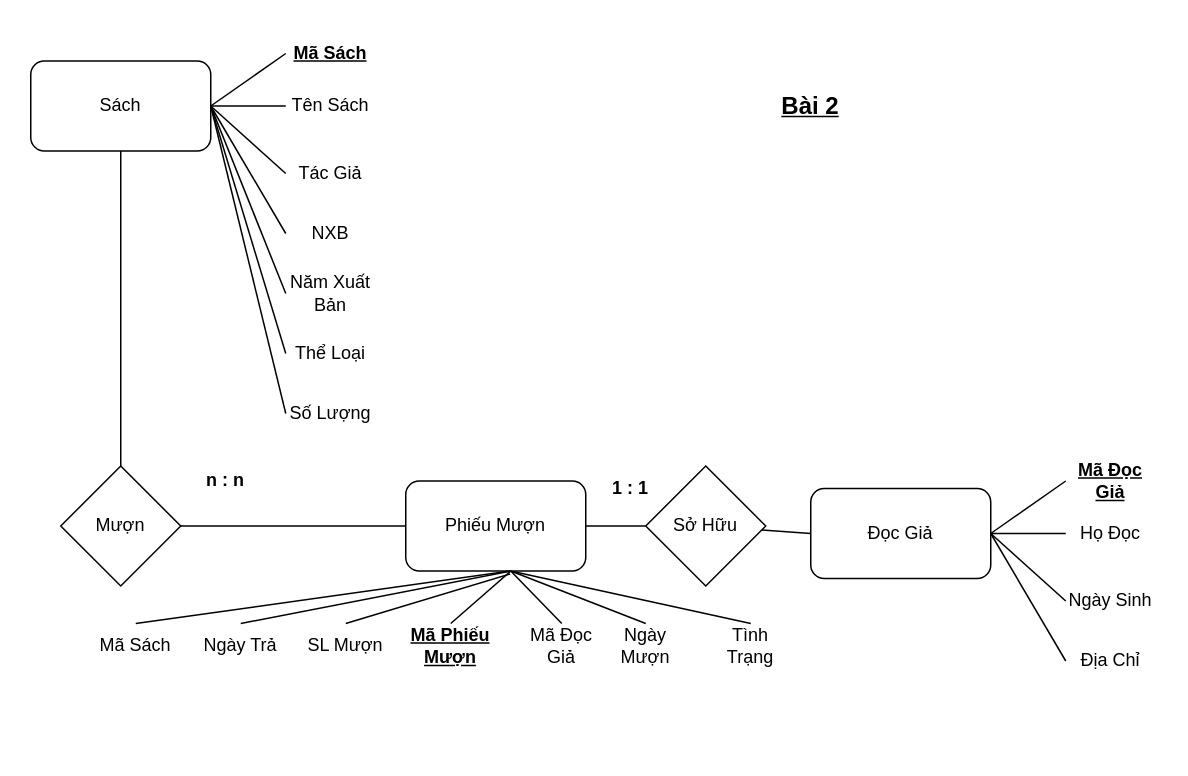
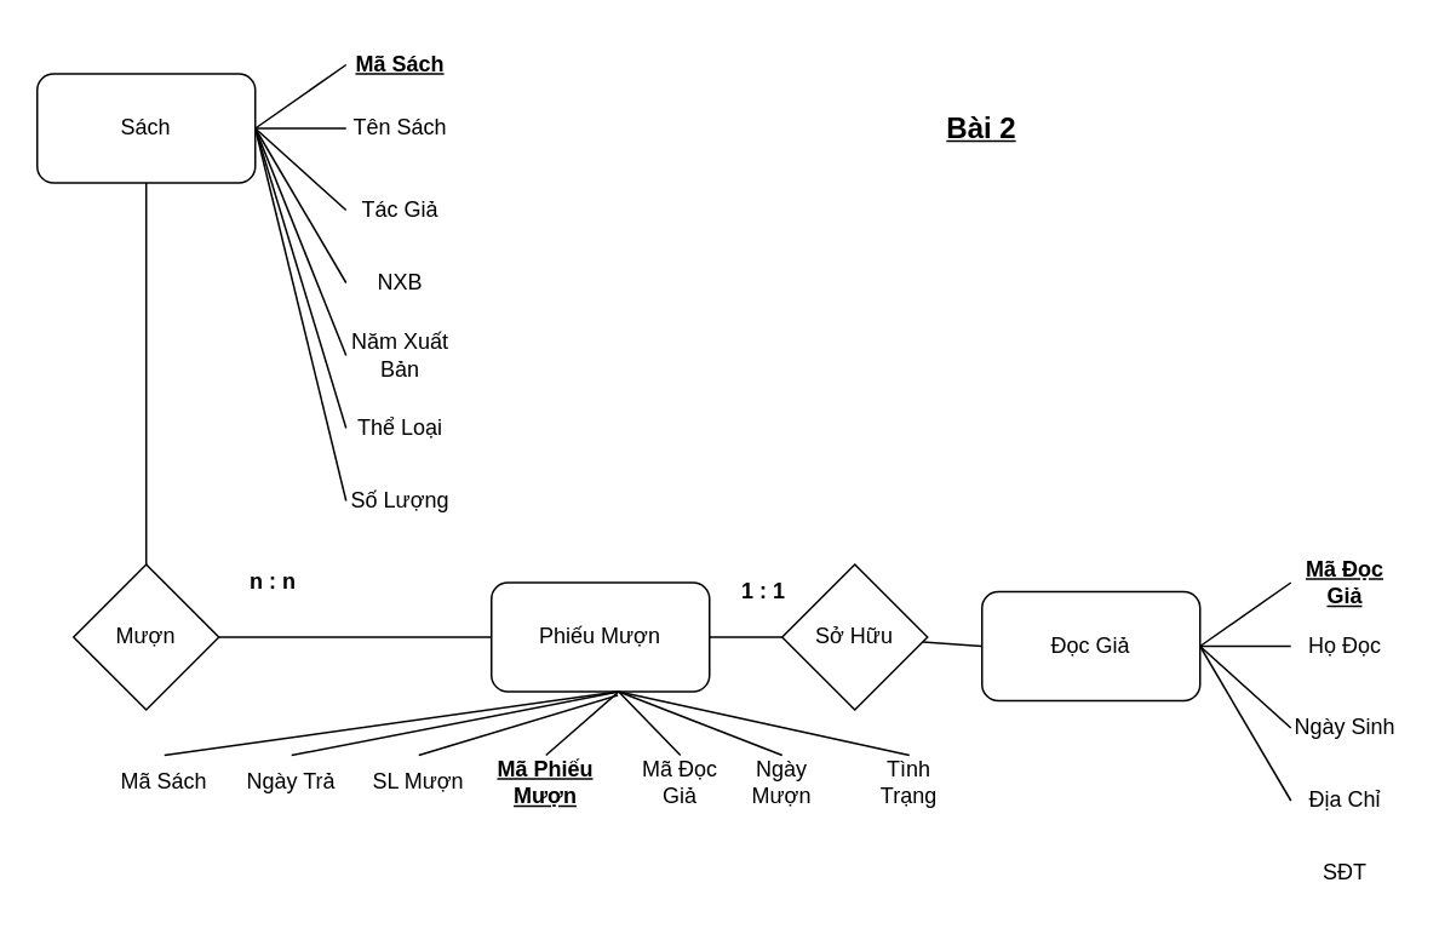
  <mxCell id="0" />
  <mxCell id="1" parent="0" />
  <mxCell id="2" value="Sách" style="rounded=1;whiteSpace=wrap;html=1;" vertex="1" parent="1"><mxGeometry x="20" y="40" width="120" height="60" as="geometry" /></mxCell>
  <mxCell id="3" value="&lt;b&gt;&lt;u&gt;Mã Sách&lt;/u&gt;&lt;/b&gt;" style="text;html=1;align=center;verticalAlign=middle;whiteSpace=wrap;rounded=0;" vertex="1" parent="1"><mxGeometry x="190" y="20" width="60" height="30" as="geometry" /></mxCell>
  <mxCell id="4" value="Tên Sách" style="text;html=1;align=center;verticalAlign=middle;whiteSpace=wrap;rounded=0;" vertex="1" parent="1"><mxGeometry x="190" y="55" width="60" height="30" as="geometry" /></mxCell>
  <mxCell id="5" value="Tác Giả" style="text;html=1;align=center;verticalAlign=middle;whiteSpace=wrap;rounded=0;" vertex="1" parent="1"><mxGeometry x="190" y="100" width="60" height="30" as="geometry" /></mxCell>
  <mxCell id="6" value="NXB" style="text;html=1;align=center;verticalAlign=middle;whiteSpace=wrap;rounded=0;" vertex="1" parent="1"><mxGeometry x="190" y="140" width="60" height="30" as="geometry" /></mxCell>
  <mxCell id="7" value="Năm Xuất Bản" style="text;html=1;align=center;verticalAlign=middle;whiteSpace=wrap;rounded=0;" vertex="1" parent="1"><mxGeometry x="190" y="180" width="60" height="30" as="geometry" /></mxCell>
  <mxCell id="8" value="Thể Loại" style="text;html=1;align=center;verticalAlign=middle;whiteSpace=wrap;rounded=0;" vertex="1" parent="1"><mxGeometry x="190" y="220" width="60" height="30" as="geometry" /></mxCell>
  <mxCell id="9" value="Số Lượng" style="text;html=1;align=center;verticalAlign=middle;whiteSpace=wrap;rounded=0;" vertex="1" parent="1"><mxGeometry x="190" y="260" width="60" height="30" as="geometry" /></mxCell>
  <mxCell id="10" value="" style="endArrow=none;html=1;rounded=0;entryX=0;entryY=0.5;entryDx=0;entryDy=0;" edge="1" parent="1" target="3"><mxGeometry width="50" height="50" relative="1" as="geometry"><mxPoint x="140" y="70" as="sourcePoint" /><mxPoint x="190" y="20" as="targetPoint" /></mxGeometry></mxCell>
  <mxCell id="11" value="" style="endArrow=none;html=1;rounded=0;entryX=0;entryY=0.5;entryDx=0;entryDy=0;exitX=1;exitY=0.5;exitDx=0;exitDy=0;" edge="1" parent="1" source="2" target="4"><mxGeometry width="50" height="50" relative="1" as="geometry"><mxPoint x="140" y="95" as="sourcePoint" /><mxPoint x="190" y="45" as="targetPoint" /></mxGeometry></mxCell>
  <mxCell id="12" value="" style="endArrow=none;html=1;rounded=0;exitX=1;exitY=0.5;exitDx=0;exitDy=0;entryX=0;entryY=0.5;entryDx=0;entryDy=0;" edge="1" parent="1" source="2" target="5"><mxGeometry width="50" height="50" relative="1" as="geometry"><mxPoint x="150" y="160" as="sourcePoint" /><mxPoint x="200" y="110" as="targetPoint" /></mxGeometry></mxCell>
  <mxCell id="13" value="" style="endArrow=none;html=1;rounded=0;entryX=0;entryY=0.5;entryDx=0;entryDy=0;exitX=1;exitY=0.5;exitDx=0;exitDy=0;" edge="1" parent="1" source="2" target="6"><mxGeometry width="50" height="50" relative="1" as="geometry"><mxPoint x="140" y="180" as="sourcePoint" /><mxPoint x="190" y="130" as="targetPoint" /></mxGeometry></mxCell>
  <mxCell id="14" value="" style="endArrow=none;html=1;rounded=0;exitX=1;exitY=0.5;exitDx=0;exitDy=0;entryX=0;entryY=0.5;entryDx=0;entryDy=0;" edge="1" parent="1" source="2" target="7"><mxGeometry width="50" height="50" relative="1" as="geometry"><mxPoint x="140" y="230" as="sourcePoint" /><mxPoint x="190" y="180" as="targetPoint" /></mxGeometry></mxCell>
  <mxCell id="15" value="" style="endArrow=none;html=1;rounded=0;exitX=1;exitY=0.5;exitDx=0;exitDy=0;entryX=0;entryY=0.5;entryDx=0;entryDy=0;" edge="1" parent="1" source="2" target="8"><mxGeometry width="50" height="50" relative="1" as="geometry"><mxPoint x="140" y="250" as="sourcePoint" /><mxPoint x="190" y="200" as="targetPoint" /></mxGeometry></mxCell>
  <mxCell id="16" value="" style="endArrow=none;html=1;rounded=0;entryX=0;entryY=0.5;entryDx=0;entryDy=0;exitX=1;exitY=0.5;exitDx=0;exitDy=0;" edge="1" parent="1" source="2" target="9"><mxGeometry width="50" height="50" relative="1" as="geometry"><mxPoint x="140" y="320" as="sourcePoint" /><mxPoint x="190" y="270" as="targetPoint" /></mxGeometry></mxCell>
  <mxCell id="17" value="Mượn" style="rhombus;whiteSpace=wrap;html=1;" vertex="1" parent="1"><mxGeometry x="40" y="310" width="80" height="80" as="geometry" /></mxCell>
  <mxCell id="18" value="" style="endArrow=none;html=1;rounded=0;entryX=0.5;entryY=1;entryDx=0;entryDy=0;" edge="1" parent="1" target="2"><mxGeometry width="50" height="50" relative="1" as="geometry"><mxPoint x="80" y="310" as="sourcePoint" /><mxPoint x="130" y="260" as="targetPoint" /></mxGeometry></mxCell>
  <mxCell id="19" value="Đọc Giả" style="rounded=1;whiteSpace=wrap;html=1;" vertex="1" parent="1"><mxGeometry x="540" y="325" width="120" height="60" as="geometry" /></mxCell>
  <mxCell id="20" value="&lt;b&gt;&lt;u&gt;&lt;font style=&quot;font-size: 16px;&quot;&gt;Bài 2&lt;/font&gt;&lt;/u&gt;&lt;/b&gt;" style="text;html=1;align=center;verticalAlign=middle;whiteSpace=wrap;rounded=0;" vertex="1" parent="1"><mxGeometry x="500" y="45" width="80" height="50" as="geometry" /></mxCell>
  <mxCell id="21" value="" style="endArrow=none;html=1;rounded=0;entryX=0;entryY=0.5;entryDx=0;entryDy=0;" edge="1" parent="1" source="46" target="19"><mxGeometry width="50" height="50" relative="1" as="geometry"><mxPoint x="120" y="350" as="sourcePoint" /><mxPoint x="170" y="300" as="targetPoint" /></mxGeometry></mxCell>
  <mxCell id="22" value="&lt;b&gt;&lt;u&gt;Mã Đọc Giả&lt;/u&gt;&lt;/b&gt;" style="text;html=1;align=center;verticalAlign=middle;whiteSpace=wrap;rounded=0;" vertex="1" parent="1"><mxGeometry x="710" y="305" width="60" height="30" as="geometry" /></mxCell>
  <mxCell id="23" value="Họ Đọc" style="text;html=1;align=center;verticalAlign=middle;whiteSpace=wrap;rounded=0;" vertex="1" parent="1"><mxGeometry x="710" y="340" width="60" height="30" as="geometry" /></mxCell>
  <mxCell id="24" value="Ngày Sinh" style="text;html=1;align=center;verticalAlign=middle;whiteSpace=wrap;rounded=0;" vertex="1" parent="1"><mxGeometry x="710" y="385" width="60" height="30" as="geometry" /></mxCell>
  <mxCell id="25" value="Địa Chỉ" style="text;html=1;align=center;verticalAlign=middle;whiteSpace=wrap;rounded=0;" vertex="1" parent="1"><mxGeometry x="710" y="425" width="60" height="30" as="geometry" /></mxCell>
+ <mxCell id="26" value="SĐT" style="text;html=1;align=center;verticalAlign=middle;whiteSpace=wrap;rounded=0;" vertex="1" parent="1"><mxGeometry x="710" y="465" width="60" height="30" as="geometry" /></mxCell>
  <mxCell id="27" value="" style="endArrow=none;html=1;rounded=0;entryX=0;entryY=0.5;entryDx=0;entryDy=0;" edge="1" parent="1" target="22"><mxGeometry width="50" height="50" relative="1" as="geometry"><mxPoint x="660" y="355" as="sourcePoint" /><mxPoint x="710" y="305" as="targetPoint" /></mxGeometry></mxCell>
  <mxCell id="28" value="" style="endArrow=none;html=1;rounded=0;entryX=0;entryY=0.5;entryDx=0;entryDy=0;" edge="1" parent="1" target="23"><mxGeometry width="50" height="50" relative="1" as="geometry"><mxPoint x="660" y="355" as="sourcePoint" /><mxPoint x="710" y="305" as="targetPoint" /></mxGeometry></mxCell>
  <mxCell id="29" value="" style="endArrow=none;html=1;rounded=0;exitX=1;exitY=0.5;exitDx=0;exitDy=0;entryX=0;entryY=0.5;entryDx=0;entryDy=0;" edge="1" parent="1" source="19" target="24"><mxGeometry width="50" height="50" relative="1" as="geometry"><mxPoint x="660" y="445" as="sourcePoint" /><mxPoint x="710" y="395" as="targetPoint" /></mxGeometry></mxCell>
  <mxCell id="30" value="" style="endArrow=none;html=1;rounded=0;exitX=1;exitY=0.5;exitDx=0;exitDy=0;entryX=0;entryY=0.5;entryDx=0;entryDy=0;" edge="1" parent="1" source="19" target="25"><mxGeometry width="50" height="50" relative="1" as="geometry"><mxPoint x="660" y="485" as="sourcePoint" /><mxPoint x="710" y="435" as="targetPoint" /></mxGeometry></mxCell>
  <mxCell id="31" value="&lt;b&gt;n : n&lt;/b&gt;" style="text;html=1;align=center;verticalAlign=middle;whiteSpace=wrap;rounded=0;" vertex="1" parent="1"><mxGeometry x="120" y="305" width="60" height="30" as="geometry" /></mxCell>
  <mxCell id="32" value="Ngày Trả" style="text;html=1;align=center;verticalAlign=middle;whiteSpace=wrap;rounded=0;" vertex="1" parent="1"><mxGeometry x="130" y="415" width="60" height="30" as="geometry" /></mxCell>
  <mxCell id="33" value="Tình Trạng" style="text;html=1;align=center;verticalAlign=middle;whiteSpace=wrap;rounded=0;" vertex="1" parent="1"><mxGeometry x="470" y="415" width="60" height="30" as="geometry" /></mxCell>
  <mxCell id="34" value="SL Mượn" style="text;html=1;align=center;verticalAlign=middle;whiteSpace=wrap;rounded=0;" vertex="1" parent="1"><mxGeometry x="200" y="415" width="60" height="30" as="geometry" /></mxCell>
  <mxCell id="35" value="" style="endArrow=none;html=1;rounded=0;exitX=0.5;exitY=0;exitDx=0;exitDy=0;" edge="1" parent="1" source="32"><mxGeometry width="50" height="50" relative="1" as="geometry"><mxPoint x="30" y="440" as="sourcePoint" /><mxPoint x="340" y="380" as="targetPoint" /></mxGeometry></mxCell>
  <mxCell id="36" value="" style="endArrow=none;html=1;rounded=0;exitX=0.5;exitY=0;exitDx=0;exitDy=0;entryX=0.583;entryY=1;entryDx=0;entryDy=0;entryPerimeter=0;" edge="1" parent="1" source="33" target="38"><mxGeometry width="50" height="50" relative="1" as="geometry"><mxPoint x="30" y="440" as="sourcePoint" /><mxPoint x="80" y="390" as="targetPoint" /></mxGeometry></mxCell>
  <mxCell id="37" value="" style="endArrow=none;html=1;rounded=0;exitX=0.5;exitY=0;exitDx=0;exitDy=0;entryX=0.58;entryY=1.033;entryDx=0;entryDy=0;entryPerimeter=0;" edge="1" parent="1" source="34" target="38"><mxGeometry width="50" height="50" relative="1" as="geometry"><mxPoint x="30" y="440" as="sourcePoint" /><mxPoint x="80" y="390" as="targetPoint" /></mxGeometry></mxCell>
  <mxCell id="38" value="Phiếu Mượn" style="rounded=1;whiteSpace=wrap;html=1;" vertex="1" parent="1"><mxGeometry x="270" y="320" width="120" height="60" as="geometry" /></mxCell>
  <mxCell id="39" value="&lt;u&gt;&lt;b&gt;Mã Phiếu Mượn&lt;/b&gt;&lt;/u&gt;" style="text;html=1;align=center;verticalAlign=middle;whiteSpace=wrap;rounded=0;" vertex="1" parent="1"><mxGeometry x="270" y="415" width="60" height="30" as="geometry" /></mxCell>
  <mxCell id="40" value="Mã Đọc Giả" style="text;html=1;align=center;verticalAlign=middle;whiteSpace=wrap;rounded=0;" vertex="1" parent="1"><mxGeometry x="344" y="415" width="60" height="30" as="geometry" /></mxCell>
  <mxCell id="41" value="Ngày Mượn" style="text;html=1;align=center;verticalAlign=middle;whiteSpace=wrap;rounded=0;" vertex="1" parent="1"><mxGeometry x="400" y="415" width="60" height="30" as="geometry" /></mxCell>
  <mxCell id="42" value="" style="endArrow=none;html=1;rounded=0;exitX=0.5;exitY=0;exitDx=0;exitDy=0;" edge="1" parent="1" source="40"><mxGeometry width="50" height="50" relative="1" as="geometry"><mxPoint x="340" y="410" as="sourcePoint" /><mxPoint x="340" y="380" as="targetPoint" /></mxGeometry></mxCell>
  <mxCell id="43" value="" style="endArrow=none;html=1;rounded=0;exitX=0.5;exitY=0;exitDx=0;exitDy=0;" edge="1" parent="1" source="39"><mxGeometry width="50" height="50" relative="1" as="geometry"><mxPoint x="290" y="430" as="sourcePoint" /><mxPoint x="340" y="380" as="targetPoint" /></mxGeometry></mxCell>
  <mxCell id="44" value="" style="endArrow=none;html=1;rounded=0;exitX=0.5;exitY=0;exitDx=0;exitDy=0;" edge="1" parent="1" source="41"><mxGeometry width="50" height="50" relative="1" as="geometry"><mxPoint x="290" y="430" as="sourcePoint" /><mxPoint x="340" y="380" as="targetPoint" /></mxGeometry></mxCell>
  <mxCell id="45" value="" style="endArrow=none;html=1;rounded=0;" edge="1" parent="1"><mxGeometry width="50" height="50" relative="1" as="geometry"><mxPoint x="120" y="350" as="sourcePoint" /><mxPoint x="270" y="350" as="targetPoint" /></mxGeometry></mxCell>
  <mxCell id="46" value="Sở Hữu" style="rhombus;whiteSpace=wrap;html=1;" vertex="1" parent="1"><mxGeometry x="430" y="310" width="80" height="80" as="geometry" /></mxCell>
  <mxCell id="47" value="&lt;b&gt;1 : 1&lt;/b&gt;" style="text;html=1;align=center;verticalAlign=middle;whiteSpace=wrap;rounded=0;" vertex="1" parent="1"><mxGeometry x="390" y="310" width="60" height="30" as="geometry" /></mxCell>
  <mxCell id="48" value="" style="endArrow=none;html=1;rounded=0;exitX=1;exitY=0.5;exitDx=0;exitDy=0;" edge="1" parent="1" source="38"><mxGeometry width="50" height="50" relative="1" as="geometry"><mxPoint x="380" y="400" as="sourcePoint" /><mxPoint x="430" y="350" as="targetPoint" /></mxGeometry></mxCell>
  <mxCell id="49" value="Mã Sách" style="text;html=1;align=center;verticalAlign=middle;whiteSpace=wrap;rounded=0;" vertex="1" parent="1"><mxGeometry x="60" y="415" width="60" height="30" as="geometry" /></mxCell>
  <mxCell id="50" value="" style="endArrow=none;html=1;rounded=0;entryX=0.583;entryY=1;entryDx=0;entryDy=0;entryPerimeter=0;exitX=0.5;exitY=0;exitDx=0;exitDy=0;" edge="1" parent="1" source="49" target="38"><mxGeometry width="50" height="50" relative="1" as="geometry"><mxPoint x="90" y="410" as="sourcePoint" /><mxPoint x="140" y="360" as="targetPoint" /></mxGeometry></mxCell>
